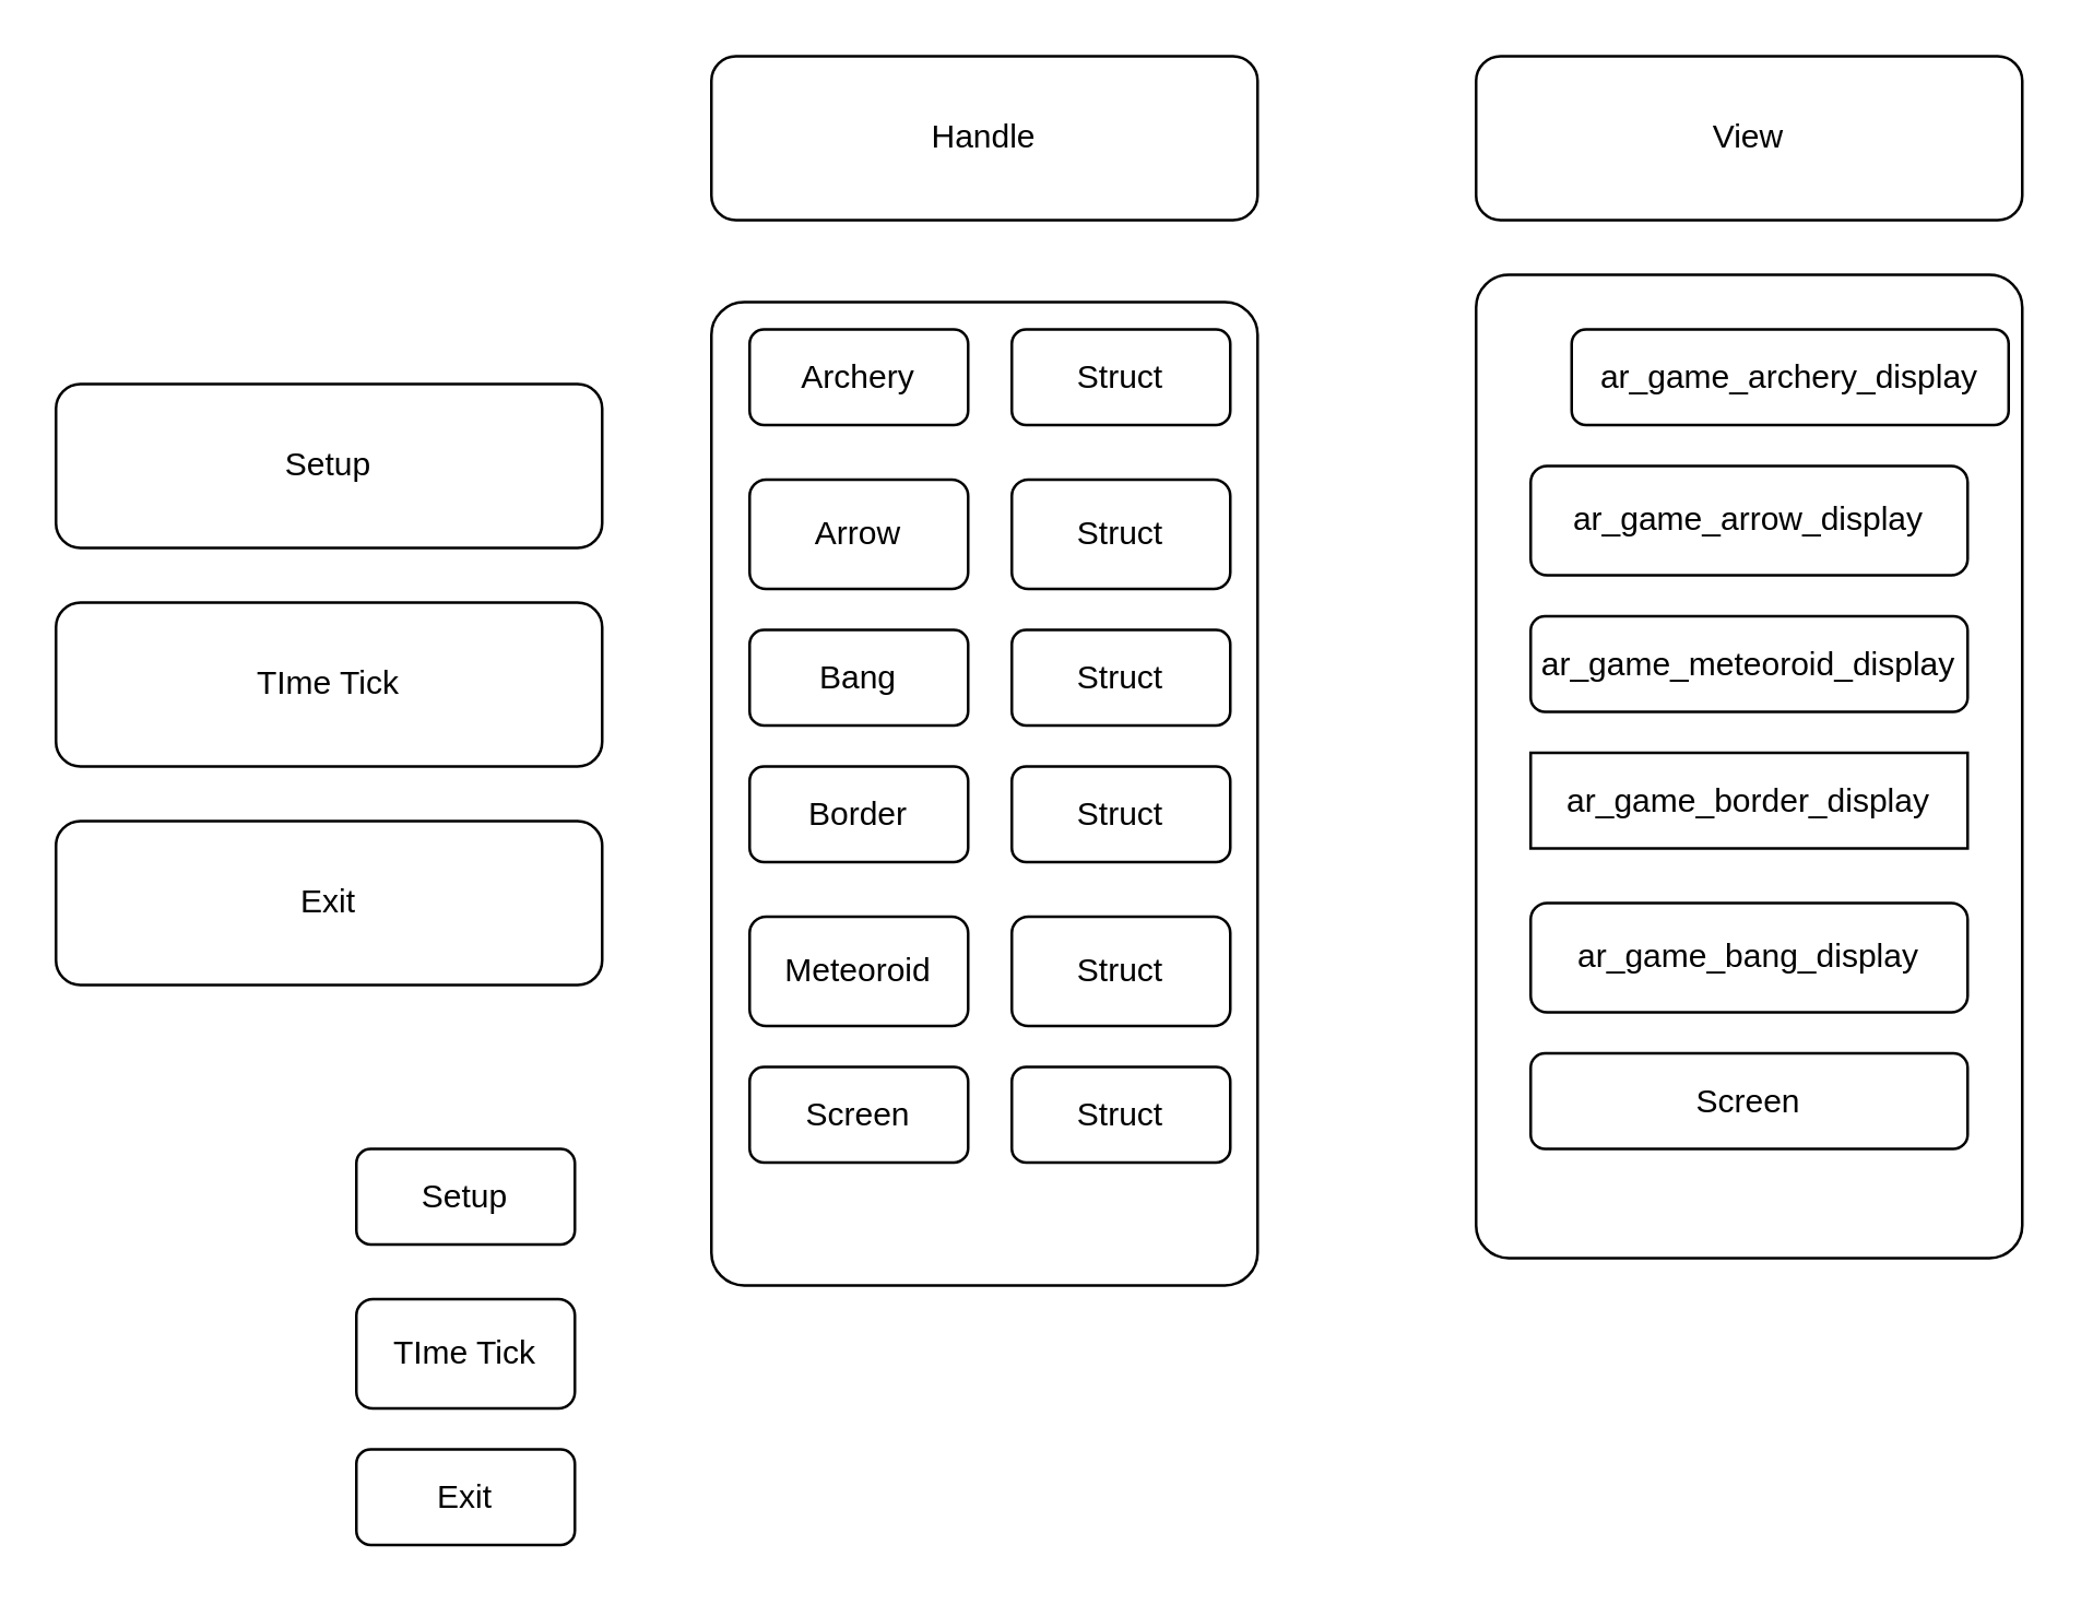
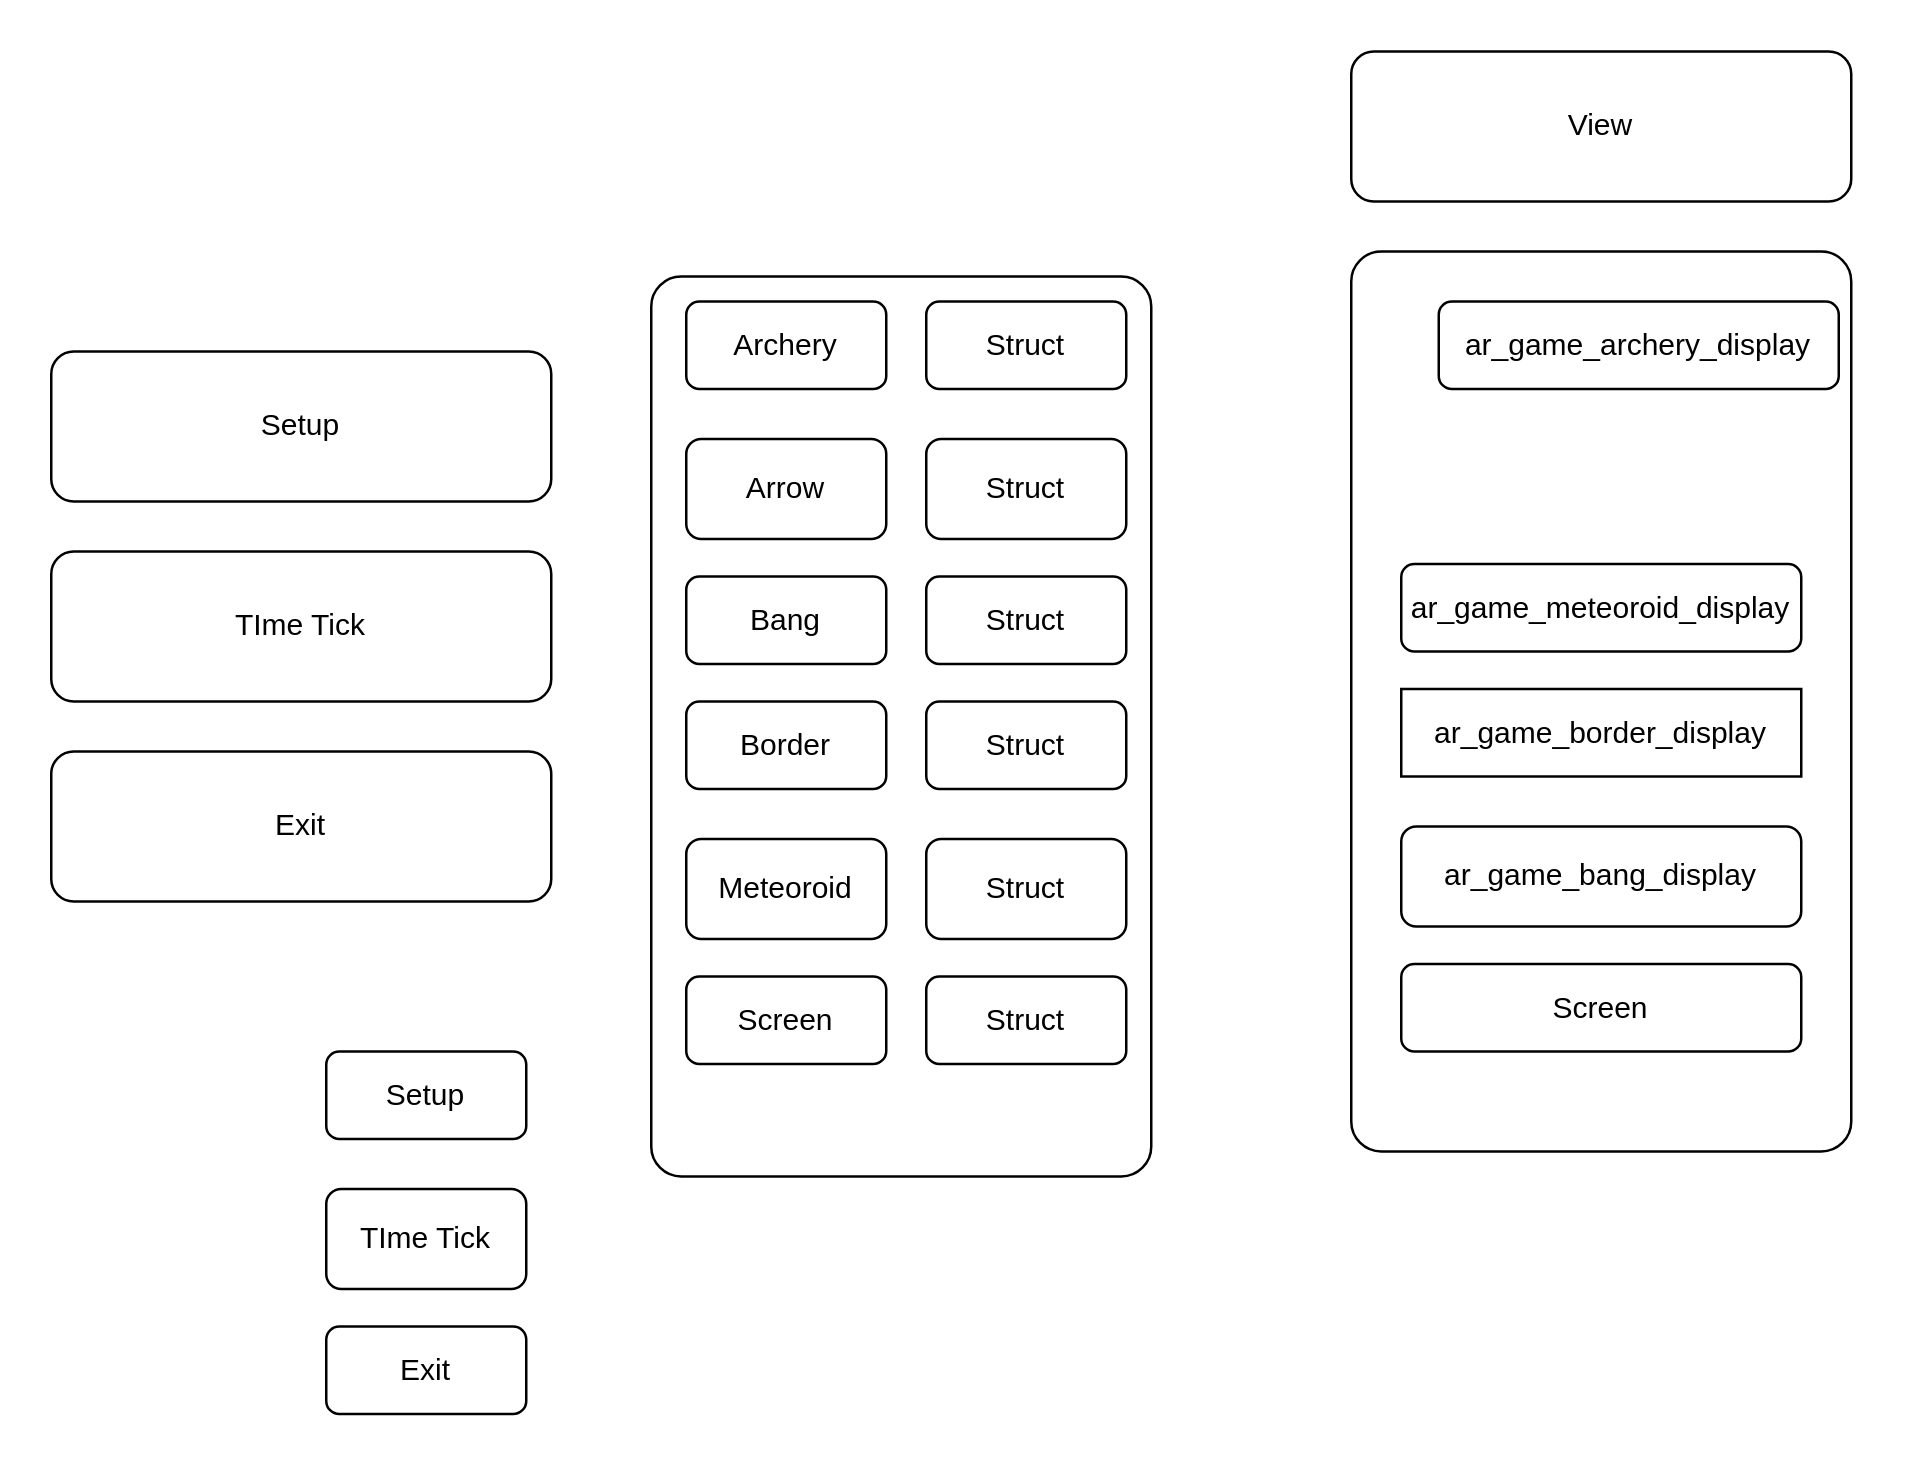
  <mxCell id="0" />
  <mxCell id="1" parent="0" />
- <mxCell id="2" value="Handle" style="rounded=1;whiteSpace=wrap;html=1;" vertex="1" parent="1"><mxGeometry x="260" y="20" width="200" height="60" as="geometry" /></mxCell>
  <mxCell id="3" value="" style="rounded=1;whiteSpace=wrap;html=1;arcSize=6;" vertex="1" parent="1"><mxGeometry x="260" y="110" width="200" height="360" as="geometry" /></mxCell>
  <mxCell id="4" value="View" style="rounded=1;whiteSpace=wrap;html=1;" vertex="1" parent="1"><mxGeometry x="540" y="20" width="200" height="60" as="geometry" /></mxCell>
  <mxCell id="5" value="" style="rounded=1;whiteSpace=wrap;html=1;arcSize=6;" vertex="1" parent="1"><mxGeometry x="540" y="100" width="200" height="360" as="geometry" /></mxCell>
  <mxCell id="6" value="Setup" style="rounded=1;whiteSpace=wrap;html=1;" vertex="1" parent="1"><mxGeometry x="20" y="140" width="200" height="60" as="geometry" /></mxCell>
  <mxCell id="7" value="Exit" style="rounded=1;whiteSpace=wrap;html=1;" vertex="1" parent="1"><mxGeometry x="20" y="300" width="200" height="60" as="geometry" /></mxCell>
  <mxCell id="8" value="TIme Tick" style="rounded=1;whiteSpace=wrap;html=1;" vertex="1" parent="1"><mxGeometry x="20" y="220" width="200" height="60" as="geometry" /></mxCell>
  <mxCell id="9" value="Setup" style="rounded=1;whiteSpace=wrap;html=1;" vertex="1" parent="1"><mxGeometry x="130" y="420" width="80" height="35" as="geometry" /></mxCell>
  <mxCell id="10" value="Exit" style="rounded=1;whiteSpace=wrap;html=1;" vertex="1" parent="1"><mxGeometry x="130" y="530" width="80" height="35" as="geometry" /></mxCell>
  <mxCell id="11" value="TIme Tick" style="rounded=1;whiteSpace=wrap;html=1;" vertex="1" parent="1"><mxGeometry x="130" y="475" width="80" height="40" as="geometry" /></mxCell>
  <mxCell id="12" value="Archery" style="rounded=1;whiteSpace=wrap;html=1;" vertex="1" parent="1"><mxGeometry x="274" y="120" width="80" height="35" as="geometry" /></mxCell>
  <mxCell id="13" value="Bang" style="rounded=1;whiteSpace=wrap;html=1;" vertex="1" parent="1"><mxGeometry x="274" y="230" width="80" height="35" as="geometry" /></mxCell>
  <mxCell id="14" value="Arrow" style="rounded=1;whiteSpace=wrap;html=1;" vertex="1" parent="1"><mxGeometry x="274" y="175" width="80" height="40" as="geometry" /></mxCell>
  <mxCell id="15" value="Border" style="rounded=1;whiteSpace=wrap;html=1;" vertex="1" parent="1"><mxGeometry x="274" y="280" width="80" height="35" as="geometry" /></mxCell>
  <mxCell id="16" value="Screen" style="rounded=1;whiteSpace=wrap;html=1;" vertex="1" parent="1"><mxGeometry x="274" y="390" width="80" height="35" as="geometry" /></mxCell>
  <mxCell id="17" value="Meteoroid" style="rounded=1;whiteSpace=wrap;html=1;" vertex="1" parent="1"><mxGeometry x="274" y="335" width="80" height="40" as="geometry" /></mxCell>
  <mxCell id="18" value="Struct" style="rounded=1;whiteSpace=wrap;html=1;" vertex="1" parent="1"><mxGeometry x="370" y="120" width="80" height="35" as="geometry" /></mxCell>
  <mxCell id="19" value="Struct" style="rounded=1;whiteSpace=wrap;html=1;" vertex="1" parent="1"><mxGeometry x="370" y="230" width="80" height="35" as="geometry" /></mxCell>
  <mxCell id="20" value="Struct" style="rounded=1;whiteSpace=wrap;html=1;" vertex="1" parent="1"><mxGeometry x="370" y="175" width="80" height="40" as="geometry" /></mxCell>
  <mxCell id="21" value="Struct" style="rounded=1;whiteSpace=wrap;html=1;" vertex="1" parent="1"><mxGeometry x="370" y="280" width="80" height="35" as="geometry" /></mxCell>
  <mxCell id="22" value="Struct" style="rounded=1;whiteSpace=wrap;html=1;" vertex="1" parent="1"><mxGeometry x="370" y="390" width="80" height="35" as="geometry" /></mxCell>
  <mxCell id="23" value="Struct" style="rounded=1;whiteSpace=wrap;html=1;" vertex="1" parent="1"><mxGeometry x="370" y="335" width="80" height="40" as="geometry" /></mxCell>
  <mxCell id="24" value="ar_game_archery_display" style="rounded=1;whiteSpace=wrap;html=1;" vertex="1" parent="1"><mxGeometry x="575" y="120" width="160" height="35" as="geometry" /></mxCell>
  <mxCell id="25" value="ar_game_meteoroid_display" style="rounded=1;whiteSpace=wrap;html=1;" vertex="1" parent="1"><mxGeometry x="560" y="225" width="160" height="35" as="geometry" /></mxCell>
- <mxCell id="26" value="ar_game_arrow_display" style="rounded=1;whiteSpace=wrap;html=1;" vertex="1" parent="1"><mxGeometry x="560" y="170" width="160" height="40" as="geometry" /></mxCell>
  <mxCell id="27" value="ar_game_border_display" style="whiteSpace=wrap;html=1;rounded=0;" vertex="1" parent="1"><mxGeometry x="560" y="275" width="160" height="35" as="geometry" /></mxCell>
  <mxCell id="28" value="Screen" style="rounded=1;whiteSpace=wrap;html=1;" vertex="1" parent="1"><mxGeometry x="560" y="385" width="160" height="35" as="geometry" /></mxCell>
  <mxCell id="29" value="ar_game_bang_display" style="rounded=1;whiteSpace=wrap;html=1;" vertex="1" parent="1"><mxGeometry x="560" y="330" width="160" height="40" as="geometry" /></mxCell>
